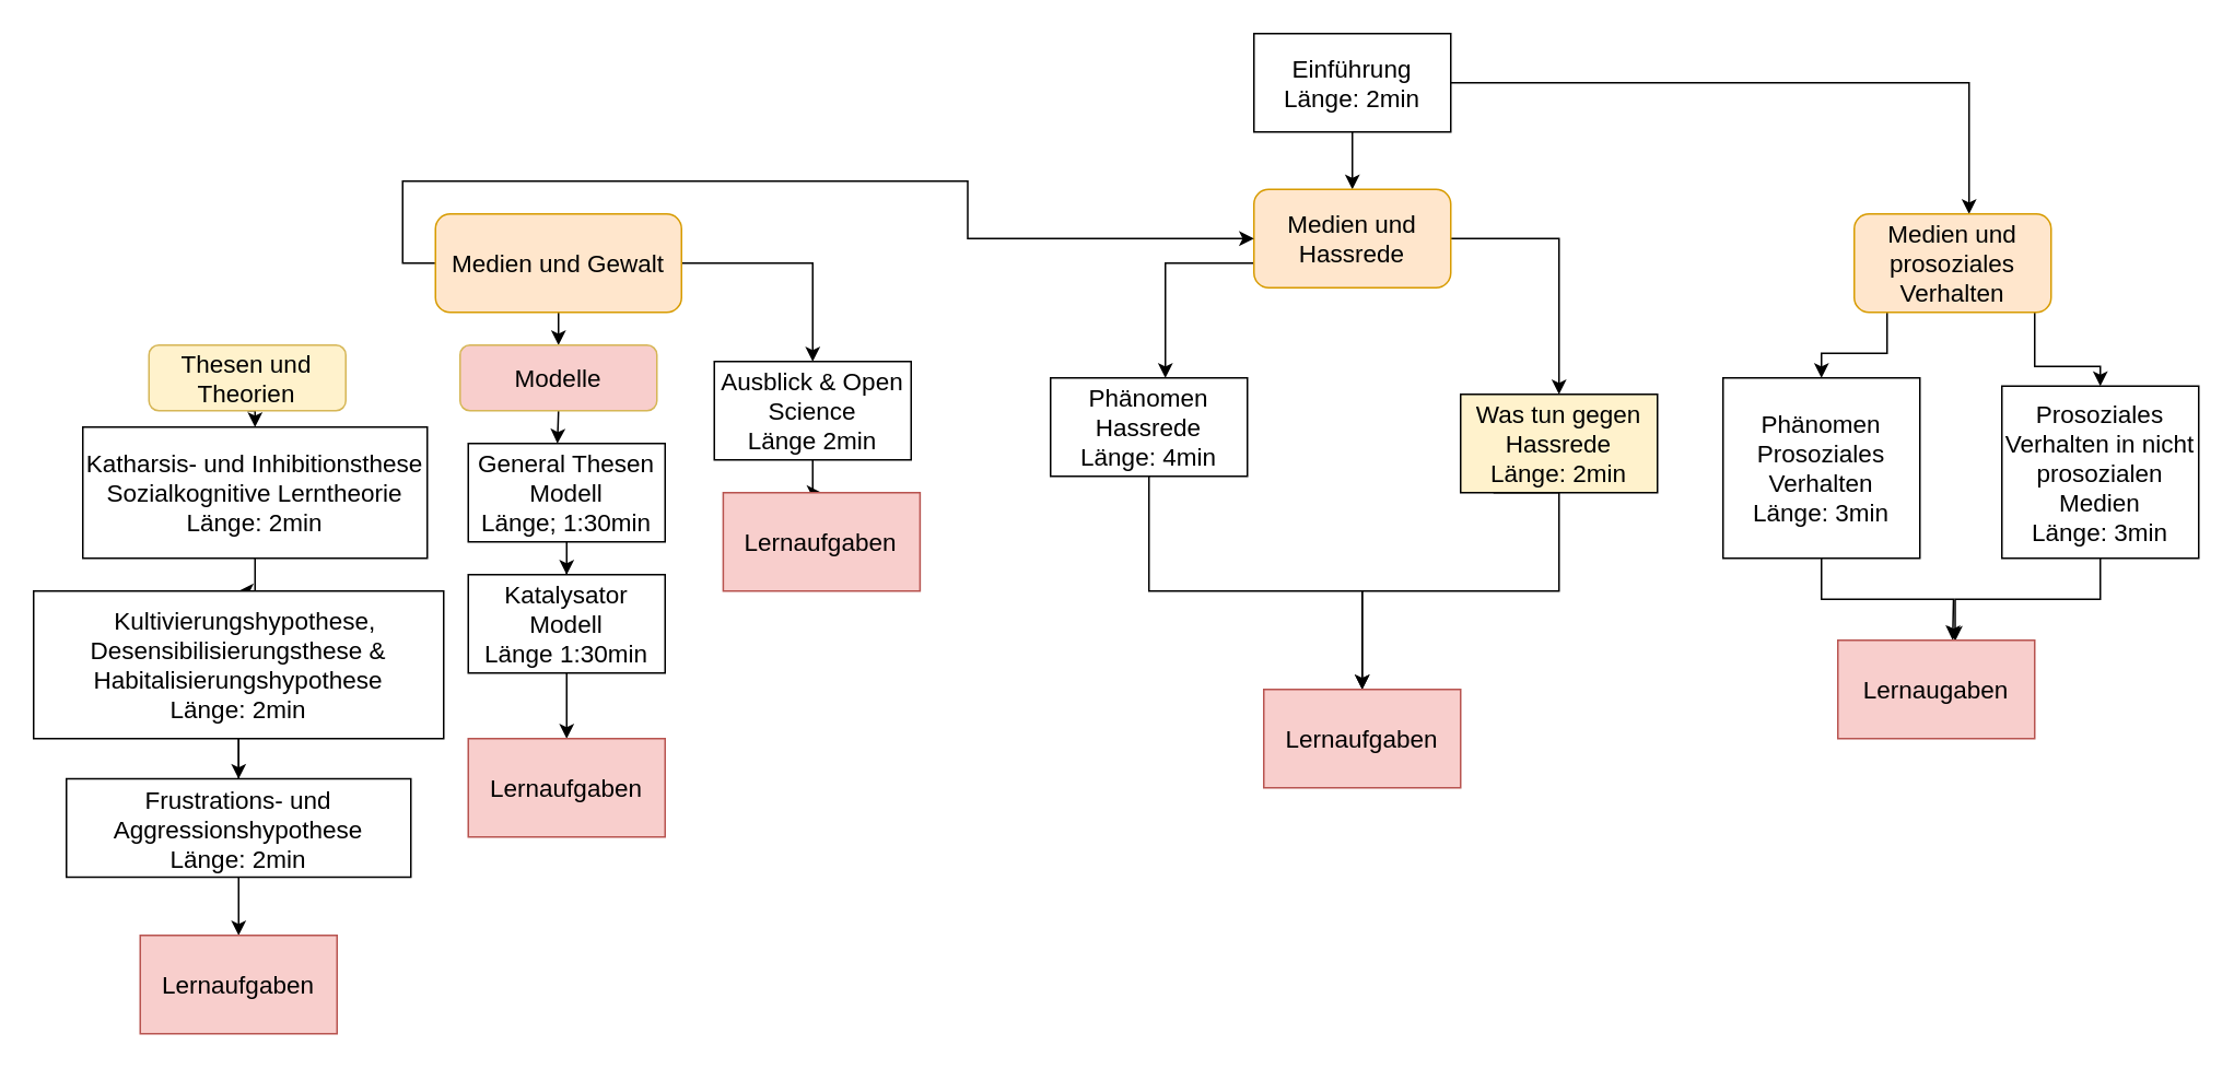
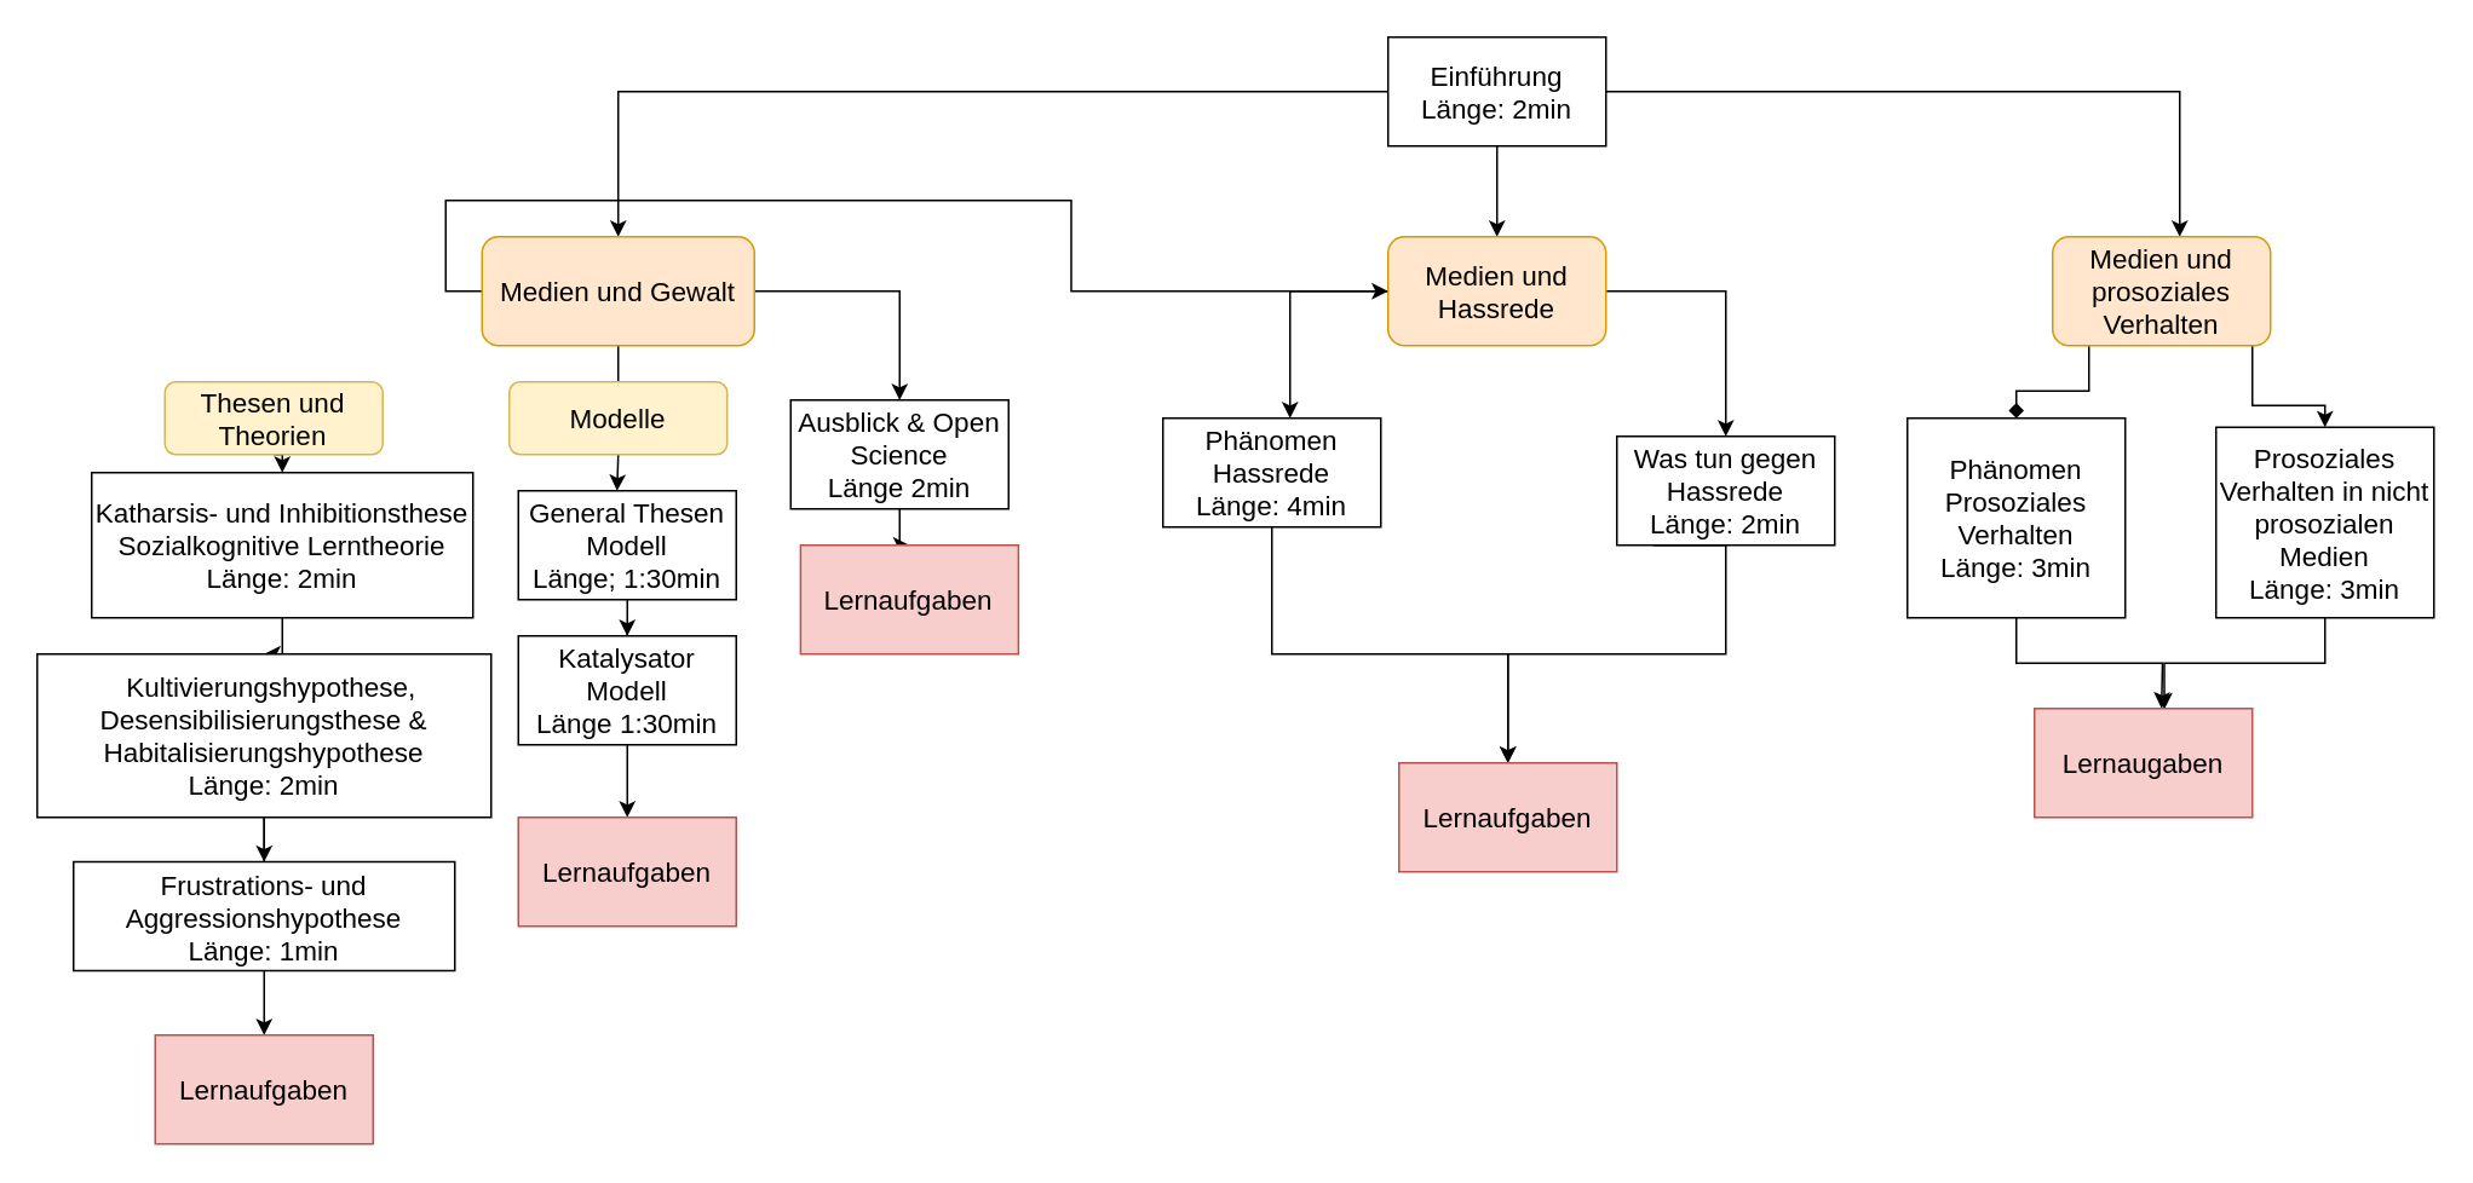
  <mxCell id="0" />
  <mxCell id="1" parent="0" />
  <mxCell id="2" style="edgeStyle=orthogonalEdgeStyle;rounded=0;orthogonalLoop=1;jettySize=auto;html=1;exitX=0.5;exitY=1;exitDx=0;exitDy=0;fontSize=15;" edge="1" parent="1" source="5" target="8"><mxGeometry relative="1" as="geometry"><mxPoint x="824" y="140" as="targetPoint" /></mxGeometry></mxCell>
+ <mxCell id="3" style="edgeStyle=orthogonalEdgeStyle;rounded=0;orthogonalLoop=1;jettySize=auto;html=1;fontSize=15;entryX=0.5;entryY=0;entryDx=0;entryDy=0;" edge="1" parent="1" source="5" target="15"><mxGeometry relative="1" as="geometry"><mxPoint x="670" y="130" as="targetPoint" /></mxGeometry></mxCell>
  <mxCell id="4" style="edgeStyle=orthogonalEdgeStyle;rounded=0;orthogonalLoop=1;jettySize=auto;html=1;fontSize=15;" edge="1" parent="1" source="5" target="11"><mxGeometry relative="1" as="geometry"><mxPoint x="970" y="130" as="targetPoint" /><Array as="points"><mxPoint x="1200" y="50" /></Array></mxGeometry></mxCell>
  <mxCell id="5" value="Einführung&lt;br&gt;Länge: 2min" style="rounded=0;whiteSpace=wrap;html=1;fontSize=15;" vertex="1" parent="1"><mxGeometry x="764" y="20" width="120" height="60" as="geometry" /></mxCell>
  <mxCell id="6" style="edgeStyle=orthogonalEdgeStyle;rounded=0;orthogonalLoop=1;jettySize=auto;html=1;fontSize=15;" edge="1" parent="1" source="8" target="33"><mxGeometry relative="1" as="geometry"><mxPoint x="730" y="230" as="targetPoint" /><Array as="points"><mxPoint x="710" y="160" /></Array></mxGeometry></mxCell>
  <mxCell id="7" style="edgeStyle=orthogonalEdgeStyle;rounded=0;orthogonalLoop=1;jettySize=auto;html=1;exitX=1;exitY=0.5;exitDx=0;exitDy=0;entryX=0.5;entryY=0;entryDx=0;entryDy=0;fontSize=15;" edge="1" parent="1" source="8" target="43"><mxGeometry relative="1" as="geometry" /></mxCell>
- <mxCell id="8" value="Medien und Hassrede" style="rounded=1;whiteSpace=wrap;html=1;fontSize=15;fillColor=#ffe6cc;strokeColor=#d79b00;" vertex="1" parent="1"><mxGeometry x="764" y="115" width="120" height="60" as="geometry" /></mxCell>
- <mxCell id="9" style="edgeStyle=orthogonalEdgeStyle;rounded=0;orthogonalLoop=1;jettySize=auto;html=1;fontSize=15;" edge="1" parent="1" source="11" target="40"><mxGeometry relative="1" as="geometry"><mxPoint x="1090" y="240" as="targetPoint" /><Array as="points"><mxPoint x="1150" y="215" /><mxPoint x="1110" y="215" /></Array></mxGeometry></mxCell>
+ <mxCell id="8" value="Medien und Hassrede" style="rounded=1;whiteSpace=wrap;html=1;fontSize=15;fillColor=#ffe6cc;strokeColor=#d79b00;" vertex="1" parent="1"><mxGeometry x="764" y="130" width="120" height="60" as="geometry" /></mxCell>
+ <mxCell id="9" style="edgeStyle=orthogonalEdgeStyle;rounded=0;orthogonalLoop=1;jettySize=auto;html=1;fontSize=15;endArrow=diamond;" edge="1" parent="1" source="11" target="40"><mxGeometry relative="1" as="geometry"><mxPoint x="1090" y="240" as="targetPoint" /><Array as="points"><mxPoint x="1150" y="215" /><mxPoint x="1110" y="215" /></Array></mxGeometry></mxCell>
  <mxCell id="10" style="edgeStyle=orthogonalEdgeStyle;rounded=0;orthogonalLoop=1;jettySize=auto;html=1;fontSize=15;" edge="1" parent="1" source="11" target="42"><mxGeometry relative="1" as="geometry"><mxPoint x="1400" y="250" as="targetPoint" /><Array as="points"><mxPoint x="1240" y="223" /><mxPoint x="1280" y="223" /></Array></mxGeometry></mxCell>
  <mxCell id="11" value="Medien und prosoziales Verhalten" style="rounded=1;whiteSpace=wrap;html=1;fontSize=15;fillColor=#ffe6cc;strokeColor=#d79b00;" vertex="1" parent="1"><mxGeometry x="1130" y="130" width="120" height="60" as="geometry" /></mxCell>
  <mxCell id="12" style="edgeStyle=orthogonalEdgeStyle;rounded=0;orthogonalLoop=1;jettySize=auto;html=1;exitX=1;exitY=0.5;exitDx=0;exitDy=0;entryX=0.5;entryY=0;entryDx=0;entryDy=0;fontSize=15;" edge="1" parent="1" source="15" target="27"><mxGeometry relative="1" as="geometry" /></mxCell>
  <mxCell id="13" style="edgeStyle=orthogonalEdgeStyle;rounded=0;orthogonalLoop=1;jettySize=auto;html=1;exitX=0;exitY=0.5;exitDx=0;exitDy=0;fontSize=15;" edge="1" parent="1" source="15" target="8"><mxGeometry relative="1" as="geometry" /></mxCell>
- <mxCell id="14" style="edgeStyle=orthogonalEdgeStyle;rounded=0;orthogonalLoop=1;jettySize=auto;html=1;exitX=0.5;exitY=1;exitDx=0;exitDy=0;entryX=0.5;entryY=0;entryDx=0;entryDy=0;fontSize=15;" edge="1" parent="1" source="15" target="31"><mxGeometry relative="1" as="geometry" /></mxCell>
+ <mxCell id="14" style="edgeStyle=orthogonalEdgeStyle;rounded=0;orthogonalLoop=1;jettySize=auto;html=1;exitX=0.5;exitY=1;exitDx=0;exitDy=0;entryX=0.5;entryY=0;entryDx=0;entryDy=0;fontSize=15;endArrow=none;" edge="1" parent="1" source="15" target="31"><mxGeometry relative="1" as="geometry" /></mxCell>
  <mxCell id="15" value="Medien und Gewalt" style="rounded=1;whiteSpace=wrap;html=1;fontSize=15;fillColor=#ffe6cc;strokeColor=#d79b00;" vertex="1" parent="1"><mxGeometry x="265" y="130" width="150" height="60" as="geometry" /></mxCell>
  <mxCell id="16" value="" style="edgeStyle=orthogonalEdgeStyle;rounded=0;orthogonalLoop=1;jettySize=auto;html=1;fontSize=15;" edge="1" parent="1" source="17" target="20"><mxGeometry relative="1" as="geometry" /></mxCell>
  <mxCell id="17" value="Katharsis- und Inhibitionsthese&lt;br&gt;Sozialkognitive Lerntheorie&lt;br&gt;Länge: 2min" style="rounded=0;whiteSpace=wrap;html=1;fontSize=15;" vertex="1" parent="1"><mxGeometry x="50" y="260" width="210" height="80" as="geometry" /></mxCell>
  <mxCell id="18" value="" style="edgeStyle=orthogonalEdgeStyle;rounded=0;orthogonalLoop=1;jettySize=auto;html=1;fontSize=15;" edge="1" parent="1" source="20" target="21"><mxGeometry relative="1" as="geometry" /></mxCell>
  <mxCell id="19" value="" style="edgeStyle=orthogonalEdgeStyle;rounded=0;orthogonalLoop=1;jettySize=auto;html=1;fontSize=15;" edge="1" parent="1" source="20" target="35"><mxGeometry relative="1" as="geometry" /></mxCell>
  <mxCell id="20" value="&amp;nbsp; Kultivierungshypothese, Desensibilisierungsthese &amp;amp; Habitalisierungshypothese&lt;br&gt;Länge: 2min" style="rounded=0;whiteSpace=wrap;html=1;fontSize=15;" vertex="1" parent="1"><mxGeometry x="20" y="360" width="250" height="90" as="geometry" /></mxCell>
- <mxCell id="21" value="Frustrations- und Aggressionshypothese&lt;br&gt;Länge: 2min" style="rounded=0;whiteSpace=wrap;html=1;fontSize=15;" vertex="1" parent="1"><mxGeometry x="40" y="474.5" width="210" height="60" as="geometry" /></mxCell>
+ <mxCell id="21" value="Frustrations- und Aggressionshypothese&lt;br&gt;Länge: 1min" style="rounded=0;whiteSpace=wrap;html=1;fontSize=15;" vertex="1" parent="1"><mxGeometry x="40" y="474.5" width="210" height="60" as="geometry" /></mxCell>
  <mxCell id="22" style="edgeStyle=orthogonalEdgeStyle;rounded=0;orthogonalLoop=1;jettySize=auto;html=1;fontSize=15;" edge="1" parent="1" source="23" target="25"><mxGeometry relative="1" as="geometry"><mxPoint x="345" y="470" as="targetPoint" /></mxGeometry></mxCell>
  <mxCell id="23" value="General Thesen Modell&lt;br&gt;Länge; 1:30min" style="rounded=0;whiteSpace=wrap;html=1;fontSize=15;" vertex="1" parent="1"><mxGeometry x="285" y="270" width="120" height="60" as="geometry" /></mxCell>
  <mxCell id="24" style="edgeStyle=orthogonalEdgeStyle;rounded=0;orthogonalLoop=1;jettySize=auto;html=1;fontSize=15;" edge="1" parent="1" source="25" target="36"><mxGeometry relative="1" as="geometry"><mxPoint x="345" y="470" as="targetPoint" /></mxGeometry></mxCell>
  <mxCell id="25" value="Katalysator Modell&lt;br&gt;Länge 1:30min" style="rounded=0;whiteSpace=wrap;html=1;fontSize=15;" vertex="1" parent="1"><mxGeometry x="285" y="350" width="120" height="60" as="geometry" /></mxCell>
  <mxCell id="26" style="edgeStyle=orthogonalEdgeStyle;rounded=0;orthogonalLoop=1;jettySize=auto;html=1;exitX=0.5;exitY=1;exitDx=0;exitDy=0;fontSize=15;" edge="1" parent="1" source="27" target="37"><mxGeometry relative="1" as="geometry"><mxPoint x="500.429" y="330" as="targetPoint" /></mxGeometry></mxCell>
  <mxCell id="27" value="Ausblick &amp;amp; Open Science&lt;br&gt;Länge 2min" style="rounded=0;whiteSpace=wrap;html=1;fontSize=15;" vertex="1" parent="1"><mxGeometry x="435" y="220" width="120" height="60" as="geometry" /></mxCell>
  <mxCell id="28" style="edgeStyle=orthogonalEdgeStyle;rounded=0;orthogonalLoop=1;jettySize=auto;html=1;exitX=0.5;exitY=1;exitDx=0;exitDy=0;entryX=0.5;entryY=0;entryDx=0;entryDy=0;fontSize=15;" edge="1" parent="1" source="29" target="17"><mxGeometry relative="1" as="geometry" /></mxCell>
  <mxCell id="29" value="Thesen und Theorien" style="rounded=1;whiteSpace=wrap;html=1;fontSize=15;fillColor=#fff2cc;strokeColor=#d6b656;" vertex="1" parent="1"><mxGeometry x="90.32" y="210" width="120" height="40" as="geometry" /></mxCell>
  <mxCell id="30" style="edgeStyle=orthogonalEdgeStyle;rounded=0;orthogonalLoop=1;jettySize=auto;html=1;exitX=0.5;exitY=1;exitDx=0;exitDy=0;entryX=0.453;entryY=0;entryDx=0;entryDy=0;entryPerimeter=0;fontSize=15;" edge="1" parent="1" source="31" target="23"><mxGeometry relative="1" as="geometry" /></mxCell>
- <mxCell id="31" value="Modelle" style="rounded=1;whiteSpace=wrap;html=1;fontSize=15;fillColor=#f8cecc;strokeColor=#d6b656;" vertex="1" parent="1"><mxGeometry x="280" y="210" width="120" height="40" as="geometry" /></mxCell>
+ <mxCell id="31" value="Modelle" style="rounded=1;whiteSpace=wrap;html=1;fontSize=15;fillColor=#fff2cc;strokeColor=#d6b656;" vertex="1" parent="1"><mxGeometry x="280" y="210" width="120" height="40" as="geometry" /></mxCell>
  <mxCell id="32" style="edgeStyle=orthogonalEdgeStyle;rounded=0;orthogonalLoop=1;jettySize=auto;html=1;exitX=0.5;exitY=1;exitDx=0;exitDy=0;fontSize=15;" edge="1" parent="1" source="33"><mxGeometry relative="1" as="geometry"><mxPoint x="830" y="420" as="targetPoint" /><Array as="points"><mxPoint x="700" y="360" /><mxPoint x="830" y="360" /></Array></mxGeometry></mxCell>
  <mxCell id="33" value="Phänomen Hassrede&lt;br&gt;Länge: 4min" style="rounded=0;whiteSpace=wrap;html=1;fontSize=15;" vertex="1" parent="1"><mxGeometry x="640" y="230" width="120" height="60" as="geometry" /></mxCell>
  <mxCell id="34" style="edgeStyle=orthogonalEdgeStyle;rounded=0;orthogonalLoop=1;jettySize=auto;html=1;exitX=0.5;exitY=1;exitDx=0;exitDy=0;fontSize=15;entryX=0.5;entryY=0;entryDx=0;entryDy=0;" edge="1" parent="1" target="38"><mxGeometry relative="1" as="geometry"><mxPoint x="830" y="410" as="targetPoint" /><mxPoint x="910" y="300" as="sourcePoint" /><Array as="points"><mxPoint x="950" y="300" /><mxPoint x="950" y="360" /><mxPoint x="830" y="360" /></Array></mxGeometry></mxCell>
  <mxCell id="35" value="Lernaufgaben" style="rounded=0;whiteSpace=wrap;html=1;fontSize=15;fillColor=#f8cecc;strokeColor=#b85450;" vertex="1" parent="1"><mxGeometry x="85" y="570" width="120" height="60" as="geometry" /></mxCell>
  <mxCell id="36" value="Lernaufgaben" style="rounded=0;whiteSpace=wrap;html=1;fontSize=15;fillColor=#f8cecc;strokeColor=#b85450;" vertex="1" parent="1"><mxGeometry x="285" y="450" width="120" height="60" as="geometry" /></mxCell>
  <mxCell id="37" value="Lernaufgaben" style="rounded=0;whiteSpace=wrap;html=1;fontSize=15;fillColor=#f8cecc;strokeColor=#b85450;" vertex="1" parent="1"><mxGeometry x="440.429" y="300" width="120" height="60" as="geometry" /></mxCell>
  <mxCell id="38" value="Lernaufgaben" style="rounded=0;whiteSpace=wrap;html=1;fontSize=15;fillColor=#f8cecc;strokeColor=#b85450;" vertex="1" parent="1"><mxGeometry x="770" y="420" width="120" height="60" as="geometry" /></mxCell>
  <mxCell id="39" style="edgeStyle=orthogonalEdgeStyle;rounded=0;orthogonalLoop=1;jettySize=auto;html=1;exitX=0.5;exitY=1;exitDx=0;exitDy=0;fontSize=15;" edge="1" parent="1" source="40"><mxGeometry relative="1" as="geometry"><mxPoint x="1190" y="390" as="targetPoint" /></mxGeometry></mxCell>
  <mxCell id="40" value="Phänomen Prosoziales Verhalten&lt;br&gt;Länge: 3min" style="rounded=0;whiteSpace=wrap;html=1;fontSize=15;" vertex="1" parent="1"><mxGeometry x="1050" y="230" width="120" height="110" as="geometry" /></mxCell>
  <mxCell id="41" style="edgeStyle=orthogonalEdgeStyle;rounded=0;orthogonalLoop=1;jettySize=auto;html=1;entryX=0.596;entryY=0.007;entryDx=0;entryDy=0;entryPerimeter=0;fontSize=15;" edge="1" parent="1" source="42" target="44"><mxGeometry relative="1" as="geometry" /></mxCell>
  <mxCell id="42" value="Prosoziales Verhalten in nicht prosozialen Medien&lt;br&gt;Länge: 3min" style="rounded=0;whiteSpace=wrap;html=1;fontSize=15;" vertex="1" parent="1"><mxGeometry x="1220" y="235" width="120" height="105" as="geometry" /></mxCell>
- <mxCell id="43" value="Was tun gegen Hassrede&lt;br&gt;Länge: 2min" style="rounded=0;whiteSpace=wrap;html=1;fontSize=15;fillColor=#fff2cc;" vertex="1" parent="1"><mxGeometry x="890" y="240" width="120" height="60" as="geometry" /></mxCell>
+ <mxCell id="43" value="Was tun gegen Hassrede&lt;br&gt;Länge: 2min" style="rounded=0;whiteSpace=wrap;html=1;fontSize=15;" vertex="1" parent="1"><mxGeometry x="890" y="240" width="120" height="60" as="geometry" /></mxCell>
  <mxCell id="44" value="Lernaugaben" style="rounded=0;whiteSpace=wrap;html=1;fontSize=15;fillColor=#f8cecc;strokeColor=#b85450;" vertex="1" parent="1"><mxGeometry x="1120" y="390" width="120" height="60" as="geometry" /></mxCell>
